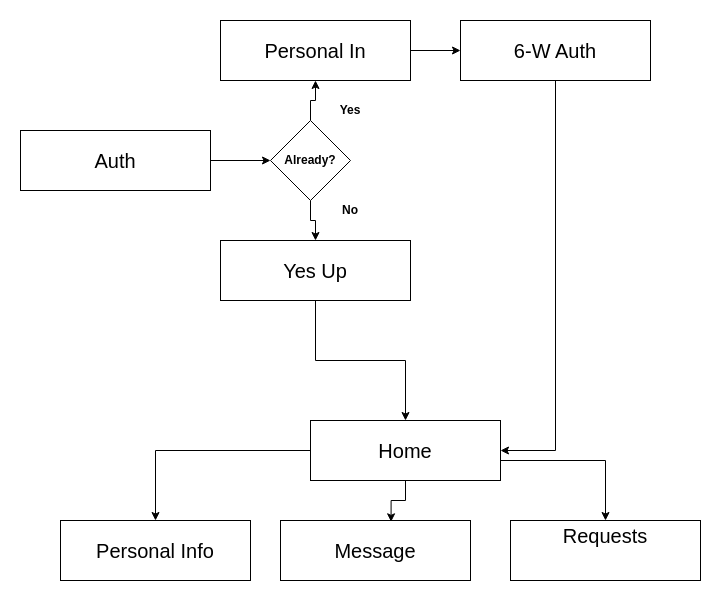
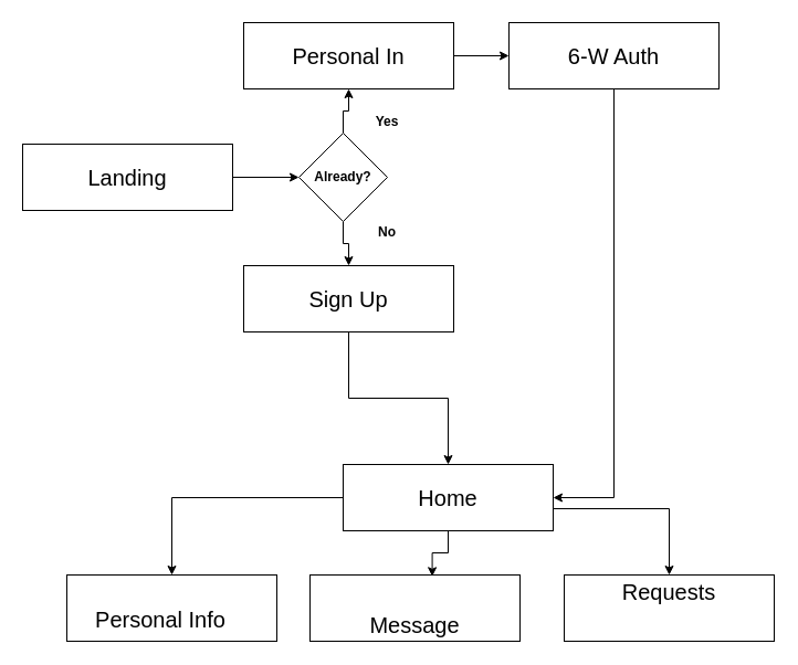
  <mxCell id="0" />
  <mxCell id="1" parent="0" />
  <mxCell id="2" style="edgeStyle=orthogonalEdgeStyle;rounded=0;orthogonalLoop=1;jettySize=auto;html=1;entryX=0;entryY=0.5;entryDx=0;entryDy=0;" edge="1" parent="1" source="3" target="21"><mxGeometry relative="1" as="geometry" /></mxCell>
  <mxCell id="3" value="" style="rounded=0;whiteSpace=wrap;html=1;" vertex="1" parent="1"><mxGeometry x="20" y="130" width="190" height="60" as="geometry" /></mxCell>
- <mxCell id="4" value="&lt;span style=&quot;font-size: 20px&quot;&gt;Auth&lt;/span&gt;" style="text;html=1;strokeColor=none;fillColor=none;align=center;verticalAlign=middle;whiteSpace=wrap;rounded=0;" vertex="1" parent="1"><mxGeometry x="40" y="150" width="150" height="20" as="geometry" /></mxCell>
+ <mxCell id="4" value="&lt;span style=&quot;font-size: 20px&quot;&gt;Landing&lt;/span&gt;" style="text;html=1;strokeColor=none;fillColor=none;align=center;verticalAlign=middle;whiteSpace=wrap;rounded=0;" vertex="1" parent="1"><mxGeometry x="40" y="150" width="150" height="20" as="geometry" /></mxCell>
  <mxCell id="5" style="edgeStyle=orthogonalEdgeStyle;rounded=0;orthogonalLoop=1;jettySize=auto;html=1;entryX=0.5;entryY=0;entryDx=0;entryDy=0;" edge="1" parent="1" source="6" target="17"><mxGeometry relative="1" as="geometry" /></mxCell>
  <mxCell id="6" value="" style="rounded=0;whiteSpace=wrap;html=1;" vertex="1" parent="1"><mxGeometry x="220" y="240" width="190" height="60" as="geometry" /></mxCell>
- <mxCell id="7" value="&lt;span style=&quot;font-size: 20px&quot;&gt;Yes Up&lt;/span&gt;" style="text;html=1;strokeColor=none;fillColor=none;align=center;verticalAlign=middle;whiteSpace=wrap;rounded=0;" vertex="1" parent="1"><mxGeometry x="240" y="260" width="150" height="20" as="geometry" /></mxCell>
+ <mxCell id="7" value="&lt;span style=&quot;font-size: 20px&quot;&gt;Sign Up&lt;/span&gt;" style="text;html=1;strokeColor=none;fillColor=none;align=center;verticalAlign=middle;whiteSpace=wrap;rounded=0;" vertex="1" parent="1"><mxGeometry x="240" y="260" width="150" height="20" as="geometry" /></mxCell>
  <mxCell id="8" style="edgeStyle=orthogonalEdgeStyle;rounded=0;orthogonalLoop=1;jettySize=auto;html=1;entryX=0;entryY=0.5;entryDx=0;entryDy=0;" edge="1" parent="1" source="9" target="12"><mxGeometry relative="1" as="geometry" /></mxCell>
  <mxCell id="9" value="" style="rounded=0;whiteSpace=wrap;html=1;" vertex="1" parent="1"><mxGeometry x="220" y="20" width="190" height="60" as="geometry" /></mxCell>
  <mxCell id="10" value="&lt;span style=&quot;font-size: 20px&quot;&gt;Personal In&lt;/span&gt;" style="text;html=1;strokeColor=none;fillColor=none;align=center;verticalAlign=middle;whiteSpace=wrap;rounded=0;" vertex="1" parent="1"><mxGeometry x="240" y="40" width="150" height="20" as="geometry" /></mxCell>
  <mxCell id="11" style="edgeStyle=orthogonalEdgeStyle;rounded=0;orthogonalLoop=1;jettySize=auto;html=1;entryX=1;entryY=0.5;entryDx=0;entryDy=0;" edge="1" parent="1" source="12" target="17"><mxGeometry relative="1" as="geometry" /></mxCell>
  <mxCell id="12" value="" style="rounded=0;whiteSpace=wrap;html=1;" vertex="1" parent="1"><mxGeometry x="460" y="20" width="190" height="60" as="geometry" /></mxCell>
  <mxCell id="13" value="&lt;span style=&quot;font-size: 20px&quot;&gt;6-W Auth&lt;/span&gt;" style="text;html=1;strokeColor=none;fillColor=none;align=center;verticalAlign=middle;whiteSpace=wrap;rounded=0;" vertex="1" parent="1"><mxGeometry x="480" y="40" width="150" height="20" as="geometry" /></mxCell>
  <mxCell id="14" style="edgeStyle=orthogonalEdgeStyle;rounded=0;orthogonalLoop=1;jettySize=auto;html=1;" edge="1" parent="1" source="17" target="26"><mxGeometry relative="1" as="geometry"><Array as="points"><mxPoint x="605" y="460" /></Array></mxGeometry></mxCell>
  <mxCell id="15" style="edgeStyle=orthogonalEdgeStyle;rounded=0;orthogonalLoop=1;jettySize=auto;html=1;" edge="1" parent="1" source="17" target="22"><mxGeometry relative="1" as="geometry" /></mxCell>
  <mxCell id="16" style="edgeStyle=orthogonalEdgeStyle;rounded=0;orthogonalLoop=1;jettySize=auto;html=1;entryX=0.582;entryY=0.022;entryDx=0;entryDy=0;entryPerimeter=0;" edge="1" parent="1" source="17" target="24"><mxGeometry relative="1" as="geometry" /></mxCell>
  <mxCell id="17" value="" style="rounded=0;whiteSpace=wrap;html=1;" vertex="1" parent="1"><mxGeometry x="310" y="420" width="190" height="60" as="geometry" /></mxCell>
  <mxCell id="18" value="&lt;span style=&quot;font-size: 20px&quot;&gt;Home&lt;/span&gt;" style="text;html=1;strokeColor=none;fillColor=none;align=center;verticalAlign=middle;whiteSpace=wrap;rounded=0;" vertex="1" parent="1"><mxGeometry x="330" y="440" width="150" height="20" as="geometry" /></mxCell>
  <mxCell id="19" style="edgeStyle=orthogonalEdgeStyle;rounded=0;orthogonalLoop=1;jettySize=auto;html=1;entryX=0.5;entryY=0;entryDx=0;entryDy=0;" edge="1" parent="1" source="21" target="6"><mxGeometry relative="1" as="geometry" /></mxCell>
  <mxCell id="20" style="edgeStyle=orthogonalEdgeStyle;rounded=0;orthogonalLoop=1;jettySize=auto;html=1;entryX=0.5;entryY=1;entryDx=0;entryDy=0;" edge="1" parent="1" source="21" target="9"><mxGeometry relative="1" as="geometry" /></mxCell>
  <mxCell id="21" value="" style="rhombus;whiteSpace=wrap;html=1;" vertex="1" parent="1"><mxGeometry x="270" y="120" width="80" height="80" as="geometry" /></mxCell>
  <mxCell id="22" value="" style="rounded=0;whiteSpace=wrap;html=1;" vertex="1" parent="1"><mxGeometry x="60" y="520" width="190" height="60" as="geometry" /></mxCell>
- <mxCell id="23" value="&lt;span style=&quot;font-size: 20px&quot;&gt;Personal Info&lt;/span&gt;" style="text;html=1;strokeColor=none;fillColor=none;align=center;verticalAlign=middle;whiteSpace=wrap;rounded=0;" vertex="1" parent="1"><mxGeometry x="80" y="540" width="150" height="20" as="geometry" /></mxCell>
+ <mxCell id="23" value="&lt;span style=&quot;font-size: 20px&quot;&gt;Personal Info&lt;/span&gt;" style="text;html=1;strokeColor=none;fillColor=none;align=center;verticalAlign=middle;whiteSpace=wrap;rounded=0;" vertex="1" parent="1"><mxGeometry x="70" y="550" width="150" height="20" as="geometry" /></mxCell>
  <mxCell id="24" value="" style="rounded=0;whiteSpace=wrap;html=1;" vertex="1" parent="1"><mxGeometry x="280" y="520" width="190" height="60" as="geometry" /></mxCell>
- <mxCell id="25" value="&lt;span style=&quot;font-size: 20px&quot;&gt;Message&lt;/span&gt;" style="text;html=1;strokeColor=none;fillColor=none;align=center;verticalAlign=middle;whiteSpace=wrap;rounded=0;" vertex="1" parent="1"><mxGeometry x="300" y="540" width="150" height="20" as="geometry" /></mxCell>
+ <mxCell id="25" value="&lt;span style=&quot;font-size: 20px&quot;&gt;Message&lt;/span&gt;" style="text;html=1;strokeColor=none;fillColor=none;align=center;verticalAlign=middle;whiteSpace=wrap;rounded=0;" vertex="1" parent="1"><mxGeometry x="300" y="555" width="150" height="20" as="geometry" /></mxCell>
  <mxCell id="26" value="" style="rounded=0;whiteSpace=wrap;html=1;" vertex="1" parent="1"><mxGeometry x="510" y="520" width="190" height="60" as="geometry" /></mxCell>
  <mxCell id="27" value="&lt;span style=&quot;font-size: 20px&quot;&gt;Requests&lt;/span&gt;" style="text;html=1;strokeColor=none;fillColor=none;align=center;verticalAlign=middle;whiteSpace=wrap;rounded=0;" vertex="1" parent="1"><mxGeometry x="530" y="525" width="150" height="20" as="geometry" /></mxCell>
  <mxCell id="28" value="&lt;b&gt;Already?&lt;/b&gt;" style="text;html=1;strokeColor=none;fillColor=none;align=center;verticalAlign=middle;whiteSpace=wrap;rounded=0;" vertex="1" parent="1"><mxGeometry x="290" y="150" width="40" height="20" as="geometry" /></mxCell>
  <mxCell id="29" value="Yes" style="text;html=1;strokeColor=none;fillColor=none;align=center;verticalAlign=middle;whiteSpace=wrap;rounded=0;fontStyle=1" vertex="1" parent="1"><mxGeometry x="330" y="100" width="40" height="20" as="geometry" /></mxCell>
  <mxCell id="30" value="No" style="text;html=1;strokeColor=none;fillColor=none;align=center;verticalAlign=middle;whiteSpace=wrap;rounded=0;fontStyle=1" vertex="1" parent="1"><mxGeometry x="330" y="200" width="40" height="20" as="geometry" /></mxCell>
